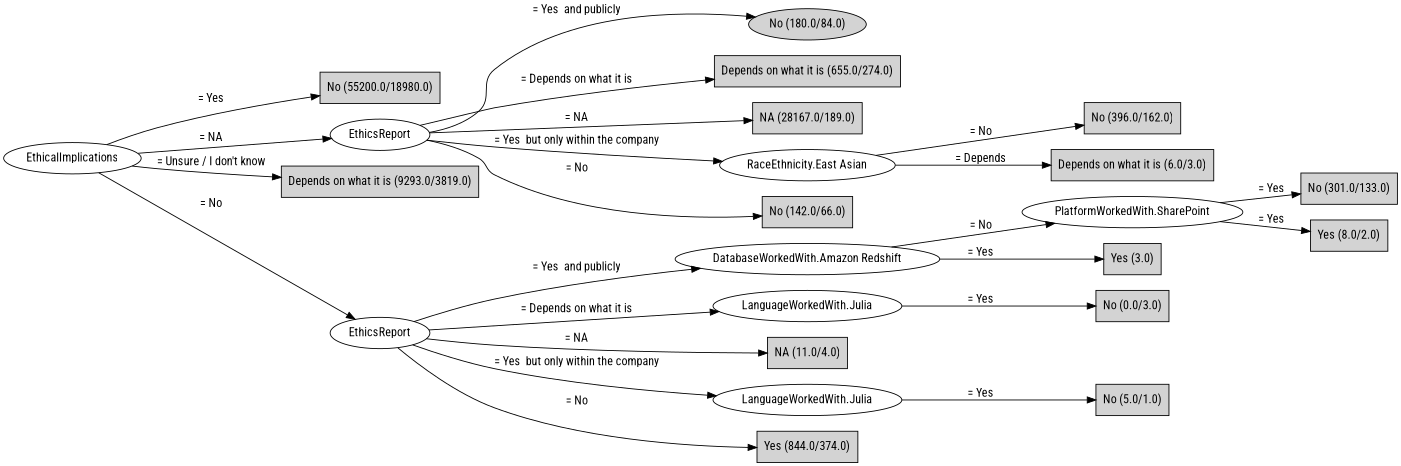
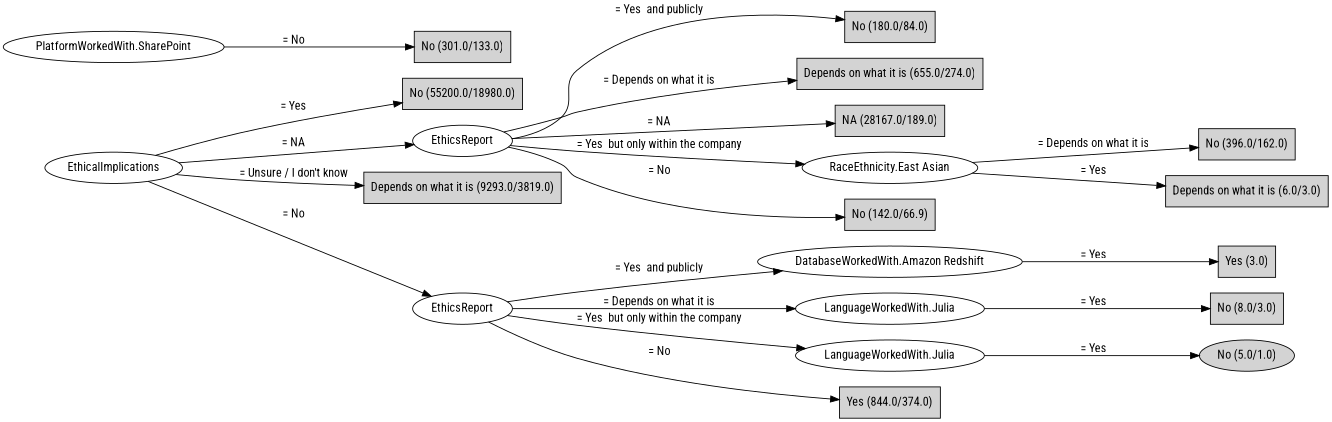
  digraph {
    fontname="Roboto Condensed"
    rankdir=LR
    node [fontname="Roboto Condensed" shape=box style=filled]
    edge [fontname="Roboto Condensed"]
    n1 [label=EthicalImplications shape="" style=""]
    n2 [label="No (55200.0/18980.0)"]
    n3 [label=EthicsReport shape="" style=""]
    n4 [label="Depends on what it is (9293.0/3819.0)"]
    n5 [label=EthicsReport shape="" style=""]
-   n6 [label="No (180.0/84.0)" shape=ellipse]
+   n6 [label="No (180.0/84.0)"]
    n7 [label="Depends on what it is (655.0/274.0)"]
    n8 [label="NA (28167.0/189.0)"]
    n9 [label="RaceEthnicity.East Asian" shape="" style=""]
-   n10 [label="No (142.0/66.0)"]
+   n10 [label="No (142.0/66.9)"]
    n11 [label="DatabaseWorkedWith.Amazon Redshift" shape="" style=""]
    n12 [label="LanguageWorkedWith.Julia" shape="" style=""]
-   n13 [label="NA (11.0/4.0)"]
    n14 [label="LanguageWorkedWith.Julia" shape="" style=""]
    n15 [label="Yes (844.0/374.0)"]
    n16 [label="No (396.0/162.0)"]
    n17 [label="Depends on what it is (6.0/3.0)"]
    n18 [label="PlatformWorkedWith.SharePoint" shape="" style=""]
    n19 [label="Yes (3.0)"]
-   n20 [label="No (0.0/3.0)"]
-   n21 [label="No (5.0/1.0)"]
+   n20 [label="No (8.0/3.0)"]
+   n21 [label="No (5.0/1.0)" shape=ellipse]
    n22 [label="No (301.0/133.0)"]
-   n23 [label="Yes (8.0/2.0)"]
    n1 -> n2 [label="= Yes"]
    n1 -> n3 [label="= NA"]
    n1 -> n4 [label="= Unsure / I don\'t know"]
    n1 -> n5 [label="= No"]
    n3 -> n6 [label="= Yes  and publicly"]
    n3 -> n7 [label="= Depends on what it is"]
    n3 -> n8 [label="= NA"]
    n3 -> n9 [label="= Yes  but only within the company"]
    n3 -> n10 [label="= No"]
    n5 -> n11 [label="= Yes  and publicly"]
    n5 -> n12 [label="= Depends on what it is"]
-   n5 -> n13 [label="= NA"]
    n5 -> n14 [label="= Yes  but only within the company"]
    n5 -> n15 [label="= No"]
-   n9 -> n16 [label="= No"]
-   n9 -> n17 [label="= Depends"]
-   n11 -> n18 [label="= No"]
+   n9 -> n16 [label="= Depends on what it is"]
+   n9 -> n17 [label="= Yes"]
    n11 -> n19 [label="= Yes"]
    n12 -> n20 [label="= Yes"]
    n14 -> n21 [label="= Yes"]
-   n18 -> n22 [label="= Yes"]
-   n18 -> n23 [label="= Yes"]
+   n18 -> n22 [label="= No"]
  }
